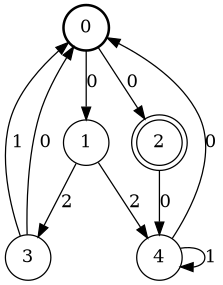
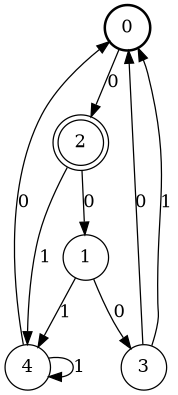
  digraph {
    node [shape=circle]
    0 [style=bold]
    1
    2 [peripheries=2]
    3
    4
-   0 -> 1 [label=0]
+   2 -> 1 [label=0]
    0 -> 2 [label=0]
-   1 -> 3 [label=2]
-   1 -> 4 [label=2]
-   2 -> 4 [label=0]
+   1 -> 3 [label=0]
+   1 -> 4 [label=1]
+   2 -> 4 [label=1]
    3 -> 0 [label=0]
    3 -> 0 [label=1]
    4 -> 0 [label=0]
    4 -> 4 [label=1]
  }
